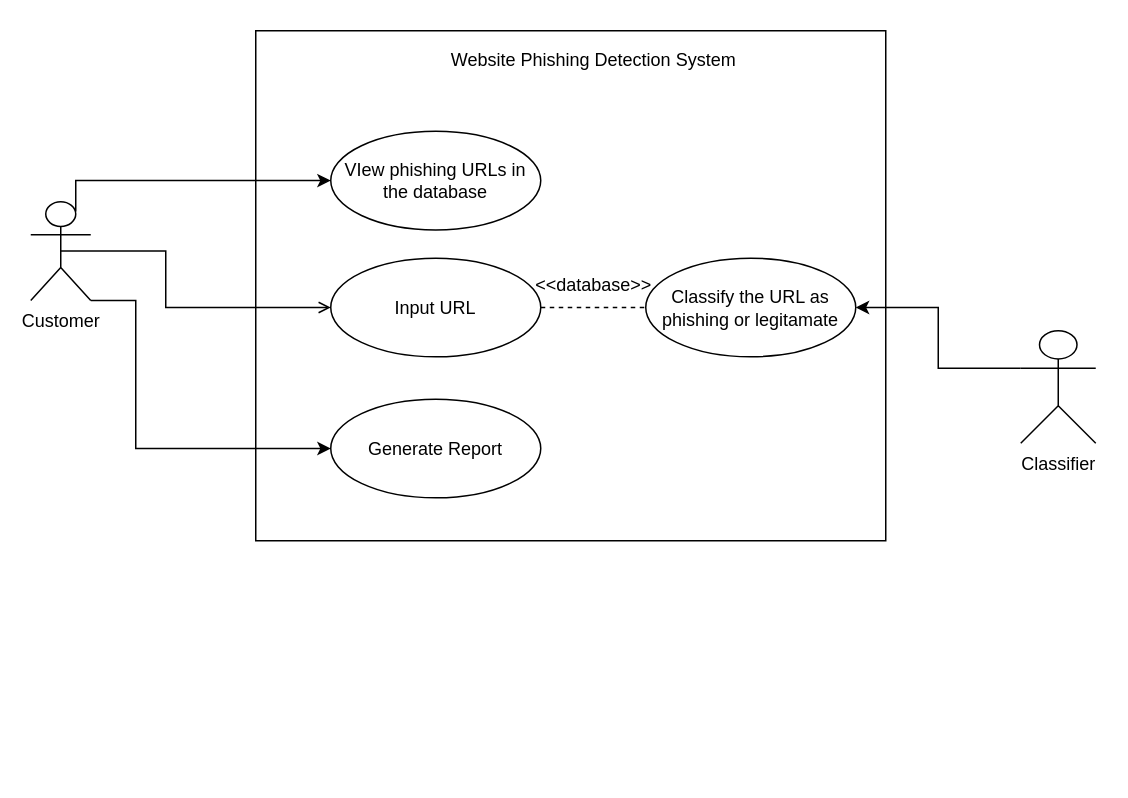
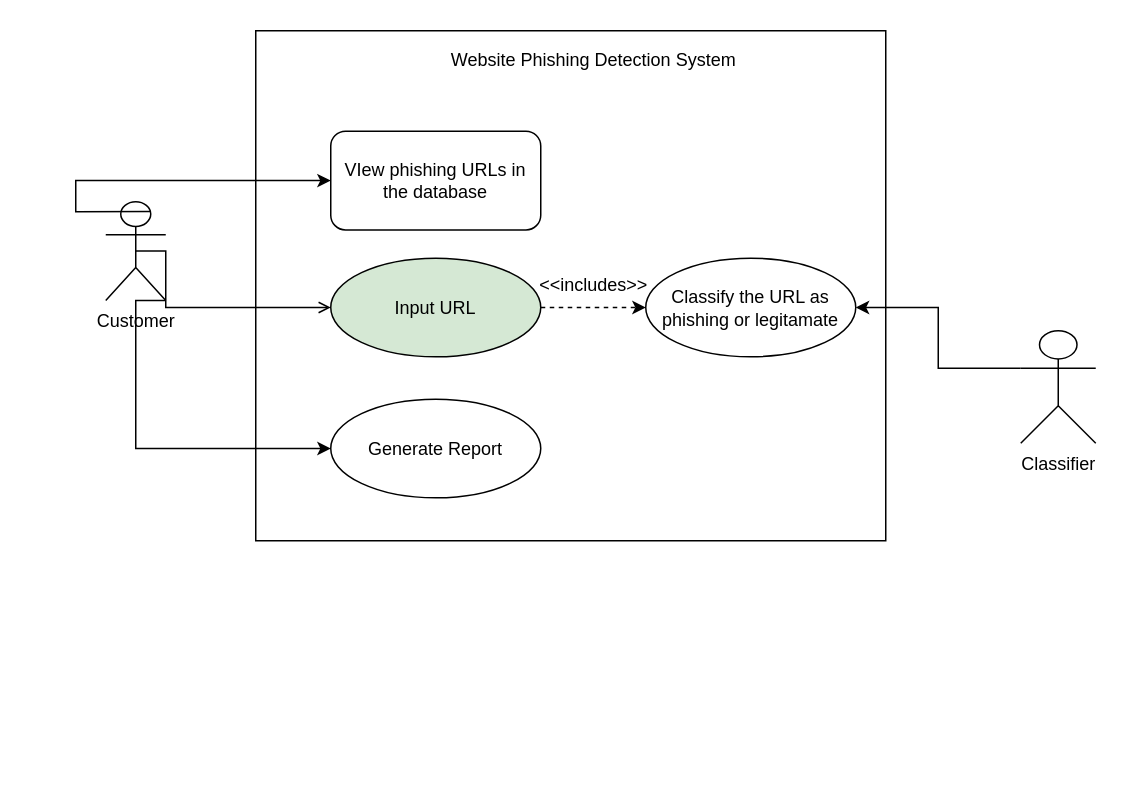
  <mxCell id="0" />
  <mxCell id="1" parent="0" />
  <mxCell id="2" value="" style="group;fontSize=12;" vertex="1" connectable="0" parent="1"><mxGeometry x="20" y="40" width="570" height="470" as="geometry" /></mxCell>
  <mxCell id="3" value="" style="html=1;fillColor=none;fontSize=12;" vertex="1" parent="2"><mxGeometry x="150" y="-20" width="420" height="340" as="geometry" /></mxCell>
- <mxCell id="4" value="VIew phishing URLs in the database" style="ellipse;whiteSpace=wrap;html=1;fontSize=12;" vertex="1" parent="2"><mxGeometry x="200" y="47" width="140" height="65.8" as="geometry" /></mxCell>
- <mxCell id="5" style="edgeStyle=orthogonalEdgeStyle;rounded=0;orthogonalLoop=1;jettySize=auto;html=1;fontSize=12;dashed=1;endArrow=none;" edge="1" parent="2" source="6" target="12"><mxGeometry relative="1" as="geometry" /></mxCell>
- <mxCell id="6" value="Input URL" style="ellipse;whiteSpace=wrap;html=1;fontSize=12;" vertex="1" parent="2"><mxGeometry x="200" y="131.6" width="140" height="65.8" as="geometry" /></mxCell>
+ <mxCell id="4" value="VIew phishing URLs in the database" style="whiteSpace=wrap;html=1;fontSize=12;rounded=1;" vertex="1" parent="2"><mxGeometry x="200" y="47" width="140" height="65.8" as="geometry" /></mxCell>
+ <mxCell id="5" style="edgeStyle=orthogonalEdgeStyle;rounded=0;orthogonalLoop=1;jettySize=auto;html=1;fontSize=12;dashed=1;" edge="1" parent="2" source="6" target="12"><mxGeometry relative="1" as="geometry" /></mxCell>
+ <mxCell id="6" value="Input URL" style="ellipse;whiteSpace=wrap;html=1;fontSize=12;fillColor=#d5e8d4;" vertex="1" parent="2"><mxGeometry x="200" y="131.6" width="140" height="65.8" as="geometry" /></mxCell>
  <mxCell id="7" style="edgeStyle=orthogonalEdgeStyle;rounded=0;orthogonalLoop=1;jettySize=auto;html=1;exitX=1;exitY=1;exitDx=0;exitDy=0;exitPerimeter=0;entryX=0;entryY=0.5;entryDx=0;entryDy=0;fontSize=12;" edge="1" parent="2" source="8" target="11"><mxGeometry relative="1" as="geometry"><Array as="points"><mxPoint x="70" y="159.8" /><mxPoint x="70" y="258.5" /></Array></mxGeometry></mxCell>
- <mxCell id="8" value="Customer" style="shape=umlActor;verticalLabelPosition=bottom;verticalAlign=top;html=1;outlineConnect=0;fontSize=12;" vertex="1" parent="2"><mxGeometry y="94" width="40" height="65.8" as="geometry" /></mxCell>
+ <mxCell id="8" value="Customer" style="shape=umlActor;verticalLabelPosition=bottom;verticalAlign=top;html=1;outlineConnect=0;fontSize=12;" vertex="1" parent="2"><mxGeometry x="50" y="94" width="40" height="65.8" as="geometry" /></mxCell>
  <mxCell id="9" style="edgeStyle=orthogonalEdgeStyle;rounded=0;orthogonalLoop=1;jettySize=auto;html=1;exitX=0.75;exitY=0.1;exitDx=0;exitDy=0;exitPerimeter=0;fontSize=12;" edge="1" parent="2" source="8" target="4"><mxGeometry relative="1" as="geometry"><Array as="points"><mxPoint x="30" y="79.9" /></Array></mxGeometry></mxCell>
  <mxCell id="10" style="edgeStyle=orthogonalEdgeStyle;rounded=0;orthogonalLoop=1;jettySize=auto;html=1;exitX=0.5;exitY=0.5;exitDx=0;exitDy=0;exitPerimeter=0;fontSize=12;endArrow=open;" edge="1" parent="2" source="8" target="6"><mxGeometry relative="1" as="geometry"><Array as="points"><mxPoint x="90" y="126.9" /><mxPoint x="90" y="164.5" /></Array></mxGeometry></mxCell>
  <mxCell id="11" value="Generate Report" style="ellipse;whiteSpace=wrap;html=1;fontSize=12;fillColor=none;" vertex="1" parent="2"><mxGeometry x="200" y="225.6" width="140" height="65.8" as="geometry" /></mxCell>
  <mxCell id="12" value="Classify the URL as phishing or legitamate" style="ellipse;whiteSpace=wrap;html=1;fontSize=12;fillColor=none;" vertex="1" parent="2"><mxGeometry x="410" y="131.6" width="140" height="65.8" as="geometry" /></mxCell>
- <mxCell id="13" value="&lt;font style=&quot;font-size: 12px;&quot;&gt;&amp;lt;&amp;lt;database&amp;gt;&amp;gt;&lt;/font&gt;" style="text;html=1;align=center;verticalAlign=middle;resizable=0;points=[];autosize=1;strokeColor=none;fillColor=none;fontSize=12;" vertex="1" parent="2"><mxGeometry x="330" y="139.8" width="90" height="20" as="geometry" /></mxCell>
+ <mxCell id="13" value="&lt;font style=&quot;font-size: 12px;&quot;&gt;&amp;lt;&amp;lt;includes&amp;gt;&amp;gt;&lt;/font&gt;" style="text;html=1;align=center;verticalAlign=middle;resizable=0;points=[];autosize=1;strokeColor=none;fillColor=none;fontSize=12;" vertex="1" parent="2"><mxGeometry x="330" y="139.8" width="90" height="20" as="geometry" /></mxCell>
  <mxCell id="14" value="Website Phishing Detection System" style="text;html=1;align=center;verticalAlign=middle;resizable=0;points=[];autosize=1;strokeColor=none;fillColor=none;fontSize=12;" vertex="1" parent="2"><mxGeometry x="270" y="-10" width="210" height="20" as="geometry" /></mxCell>
  <mxCell id="15" style="edgeStyle=orthogonalEdgeStyle;rounded=0;orthogonalLoop=1;jettySize=auto;html=1;exitX=0;exitY=0.333;exitDx=0;exitDy=0;exitPerimeter=0;fontSize=12;" edge="1" parent="1" source="16" target="12"><mxGeometry relative="1" as="geometry" /></mxCell>
  <mxCell id="16" value="Classifier" style="shape=umlActor;verticalLabelPosition=bottom;verticalAlign=top;html=1;fontSize=12;fillColor=none;" vertex="1" parent="1"><mxGeometry x="680" y="220" width="50" height="75" as="geometry" /></mxCell>
